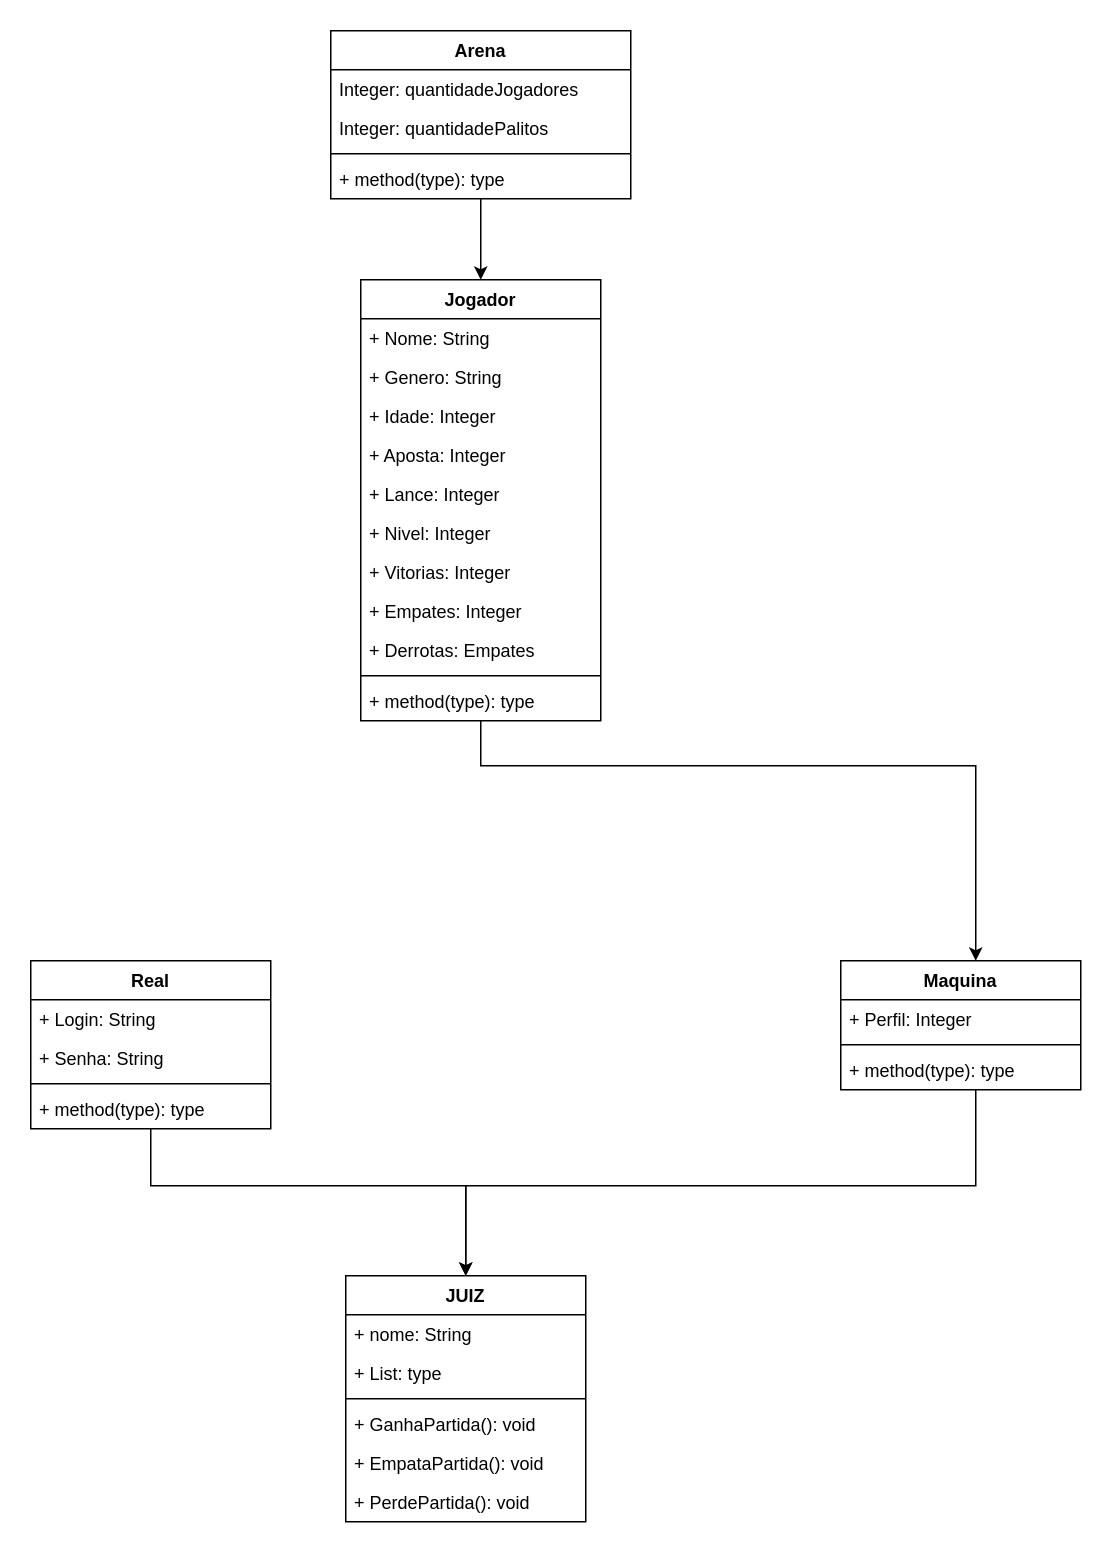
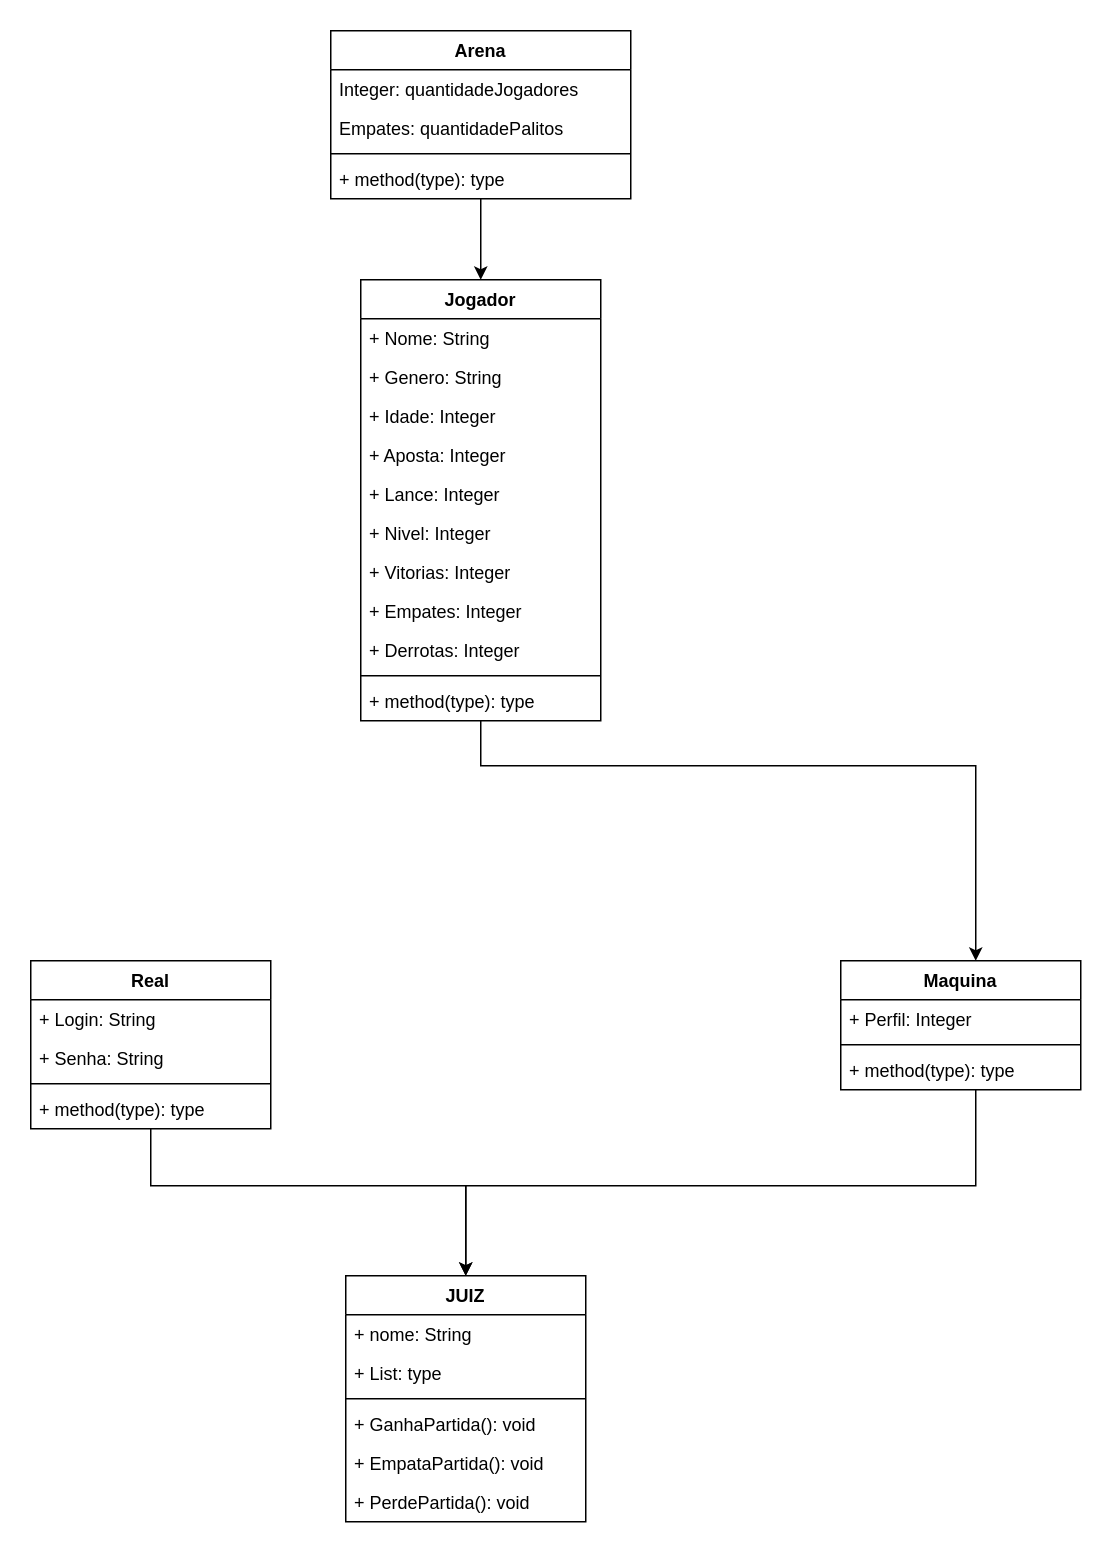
  <mxCell id="0" />
  <mxCell id="1" parent="0" />
  <mxCell id="2" value="" style="edgeStyle=orthogonalEdgeStyle;rounded=0;orthogonalLoop=1;jettySize=auto;html=1;" edge="1" parent="1" source="3" target="9"><mxGeometry relative="1" as="geometry" /></mxCell>
  <mxCell id="3" value="Arena" style="swimlane;fontStyle=1;align=center;verticalAlign=top;childLayout=stackLayout;horizontal=1;startSize=26;horizontalStack=0;resizeParent=1;resizeParentMax=0;resizeLast=0;collapsible=1;marginBottom=0;" vertex="1" parent="1"><mxGeometry x="220" y="20" width="200" height="112" as="geometry" /></mxCell>
  <mxCell id="4" value="Integer: quantidadeJogadores" style="text;strokeColor=none;fillColor=none;align=left;verticalAlign=top;spacingLeft=4;spacingRight=4;overflow=hidden;rotatable=0;points=[[0,0.5],[1,0.5]];portConstraint=eastwest;" vertex="1" parent="3"><mxGeometry y="26" width="200" height="26" as="geometry" /></mxCell>
- <mxCell id="5" value="Integer: quantidadePalitos" style="text;strokeColor=none;fillColor=none;align=left;verticalAlign=top;spacingLeft=4;spacingRight=4;overflow=hidden;rotatable=0;points=[[0,0.5],[1,0.5]];portConstraint=eastwest;" vertex="1" parent="3"><mxGeometry y="52" width="200" height="26" as="geometry" /></mxCell>
+ <mxCell id="5" value="Empates: quantidadePalitos" style="text;strokeColor=none;fillColor=none;align=left;verticalAlign=top;spacingLeft=4;spacingRight=4;overflow=hidden;rotatable=0;points=[[0,0.5],[1,0.5]];portConstraint=eastwest;" vertex="1" parent="3"><mxGeometry y="52" width="200" height="26" as="geometry" /></mxCell>
  <mxCell id="6" value="" style="line;strokeWidth=1;fillColor=none;align=left;verticalAlign=middle;spacingTop=-1;spacingLeft=3;spacingRight=3;rotatable=0;labelPosition=right;points=[];portConstraint=eastwest;" vertex="1" parent="3"><mxGeometry y="78" width="200" height="8" as="geometry" /></mxCell>
  <mxCell id="7" value="+ method(type): type" style="text;strokeColor=none;fillColor=none;align=left;verticalAlign=top;spacingLeft=4;spacingRight=4;overflow=hidden;rotatable=0;points=[[0,0.5],[1,0.5]];portConstraint=eastwest;" vertex="1" parent="3"><mxGeometry y="86" width="200" height="26" as="geometry" /></mxCell>
  <mxCell id="8" value="" style="edgeStyle=orthogonalEdgeStyle;rounded=0;orthogonalLoop=1;jettySize=auto;html=1;" edge="1" parent="1" source="9" target="28"><mxGeometry relative="1" as="geometry"><Array as="points"><mxPoint x="320" y="510" /><mxPoint x="650" y="510" /></Array></mxGeometry></mxCell>
  <mxCell id="9" value="Jogador" style="swimlane;fontStyle=1;align=center;verticalAlign=top;childLayout=stackLayout;horizontal=1;startSize=26;horizontalStack=0;resizeParent=1;resizeParentMax=0;resizeLast=0;collapsible=1;marginBottom=0;" vertex="1" parent="1"><mxGeometry x="240" y="186" width="160" height="294" as="geometry" /></mxCell>
  <mxCell id="10" value="+ Nome: String" style="text;strokeColor=none;fillColor=none;align=left;verticalAlign=top;spacingLeft=4;spacingRight=4;overflow=hidden;rotatable=0;points=[[0,0.5],[1,0.5]];portConstraint=eastwest;" vertex="1" parent="9"><mxGeometry y="26" width="160" height="26" as="geometry" /></mxCell>
  <mxCell id="11" value="+ Genero: String" style="text;strokeColor=none;fillColor=none;align=left;verticalAlign=top;spacingLeft=4;spacingRight=4;overflow=hidden;rotatable=0;points=[[0,0.5],[1,0.5]];portConstraint=eastwest;" vertex="1" parent="9"><mxGeometry y="52" width="160" height="26" as="geometry" /></mxCell>
  <mxCell id="12" value="+ Idade: Integer" style="text;strokeColor=none;fillColor=none;align=left;verticalAlign=top;spacingLeft=4;spacingRight=4;overflow=hidden;rotatable=0;points=[[0,0.5],[1,0.5]];portConstraint=eastwest;" vertex="1" parent="9"><mxGeometry y="78" width="160" height="26" as="geometry" /></mxCell>
  <mxCell id="13" value="+ Aposta: Integer" style="text;strokeColor=none;fillColor=none;align=left;verticalAlign=top;spacingLeft=4;spacingRight=4;overflow=hidden;rotatable=0;points=[[0,0.5],[1,0.5]];portConstraint=eastwest;" vertex="1" parent="9"><mxGeometry y="104" width="160" height="26" as="geometry" /></mxCell>
  <mxCell id="14" value="+ Lance: Integer" style="text;strokeColor=none;fillColor=none;align=left;verticalAlign=top;spacingLeft=4;spacingRight=4;overflow=hidden;rotatable=0;points=[[0,0.5],[1,0.5]];portConstraint=eastwest;" vertex="1" parent="9"><mxGeometry y="130" width="160" height="26" as="geometry" /></mxCell>
  <mxCell id="15" value="+ Nivel: Integer" style="text;strokeColor=none;fillColor=none;align=left;verticalAlign=top;spacingLeft=4;spacingRight=4;overflow=hidden;rotatable=0;points=[[0,0.5],[1,0.5]];portConstraint=eastwest;" vertex="1" parent="9"><mxGeometry y="156" width="160" height="26" as="geometry" /></mxCell>
  <mxCell id="16" value="+ Vitorias: Integer" style="text;strokeColor=none;fillColor=none;align=left;verticalAlign=top;spacingLeft=4;spacingRight=4;overflow=hidden;rotatable=0;points=[[0,0.5],[1,0.5]];portConstraint=eastwest;" vertex="1" parent="9"><mxGeometry y="182" width="160" height="26" as="geometry" /></mxCell>
  <mxCell id="17" value="+ Empates: Integer" style="text;strokeColor=none;fillColor=none;align=left;verticalAlign=top;spacingLeft=4;spacingRight=4;overflow=hidden;rotatable=0;points=[[0,0.5],[1,0.5]];portConstraint=eastwest;" vertex="1" parent="9"><mxGeometry y="208" width="160" height="26" as="geometry" /></mxCell>
- <mxCell id="18" value="+ Derrotas: Empates" style="text;strokeColor=none;fillColor=none;align=left;verticalAlign=top;spacingLeft=4;spacingRight=4;overflow=hidden;rotatable=0;points=[[0,0.5],[1,0.5]];portConstraint=eastwest;" vertex="1" parent="9"><mxGeometry y="234" width="160" height="26" as="geometry" /></mxCell>
+ <mxCell id="18" value="+ Derrotas: Integer" style="text;strokeColor=none;fillColor=none;align=left;verticalAlign=top;spacingLeft=4;spacingRight=4;overflow=hidden;rotatable=0;points=[[0,0.5],[1,0.5]];portConstraint=eastwest;" vertex="1" parent="9"><mxGeometry y="234" width="160" height="26" as="geometry" /></mxCell>
  <mxCell id="19" value="" style="line;strokeWidth=1;fillColor=none;align=left;verticalAlign=middle;spacingTop=-1;spacingLeft=3;spacingRight=3;rotatable=0;labelPosition=right;points=[];portConstraint=eastwest;" vertex="1" parent="9"><mxGeometry y="260" width="160" height="8" as="geometry" /></mxCell>
  <mxCell id="20" value="+ method(type): type" style="text;strokeColor=none;fillColor=none;align=left;verticalAlign=top;spacingLeft=4;spacingRight=4;overflow=hidden;rotatable=0;points=[[0,0.5],[1,0.5]];portConstraint=eastwest;" vertex="1" parent="9"><mxGeometry y="268" width="160" height="26" as="geometry" /></mxCell>
  <mxCell id="21" value="" style="edgeStyle=orthogonalEdgeStyle;rounded=0;orthogonalLoop=1;jettySize=auto;html=1;entryX=0.5;entryY=0;entryDx=0;entryDy=0;" edge="1" parent="1" source="22" target="32"><mxGeometry relative="1" as="geometry"><mxPoint x="470" y="590" as="targetPoint" /><Array as="points"><mxPoint x="100" y="790" /><mxPoint x="310" y="790" /></Array></mxGeometry></mxCell>
  <mxCell id="22" value="Real" style="swimlane;fontStyle=1;align=center;verticalAlign=top;childLayout=stackLayout;horizontal=1;startSize=26;horizontalStack=0;resizeParent=1;resizeParentMax=0;resizeLast=0;collapsible=1;marginBottom=0;" vertex="1" parent="1"><mxGeometry x="20" y="640" width="160" height="112" as="geometry" /></mxCell>
  <mxCell id="23" value="+ Login: String" style="text;strokeColor=none;fillColor=none;align=left;verticalAlign=top;spacingLeft=4;spacingRight=4;overflow=hidden;rotatable=0;points=[[0,0.5],[1,0.5]];portConstraint=eastwest;" vertex="1" parent="22"><mxGeometry y="26" width="160" height="26" as="geometry" /></mxCell>
  <mxCell id="24" value="+ Senha: String" style="text;strokeColor=none;fillColor=none;align=left;verticalAlign=top;spacingLeft=4;spacingRight=4;overflow=hidden;rotatable=0;points=[[0,0.5],[1,0.5]];portConstraint=eastwest;" vertex="1" parent="22"><mxGeometry y="52" width="160" height="26" as="geometry" /></mxCell>
  <mxCell id="25" value="" style="line;strokeWidth=1;fillColor=none;align=left;verticalAlign=middle;spacingTop=-1;spacingLeft=3;spacingRight=3;rotatable=0;labelPosition=right;points=[];portConstraint=eastwest;" vertex="1" parent="22"><mxGeometry y="78" width="160" height="8" as="geometry" /></mxCell>
  <mxCell id="26" value="+ method(type): type" style="text;strokeColor=none;fillColor=none;align=left;verticalAlign=top;spacingLeft=4;spacingRight=4;overflow=hidden;rotatable=0;points=[[0,0.5],[1,0.5]];portConstraint=eastwest;" vertex="1" parent="22"><mxGeometry y="86" width="160" height="26" as="geometry" /></mxCell>
  <mxCell id="27" value="" style="edgeStyle=orthogonalEdgeStyle;rounded=0;orthogonalLoop=1;jettySize=auto;html=1;" edge="1" parent="1" source="28" target="32"><mxGeometry relative="1" as="geometry"><Array as="points"><mxPoint x="650" y="790" /><mxPoint x="310" y="790" /></Array></mxGeometry></mxCell>
  <mxCell id="28" value="Maquina" style="swimlane;fontStyle=1;align=center;verticalAlign=top;childLayout=stackLayout;horizontal=1;startSize=26;horizontalStack=0;resizeParent=1;resizeParentMax=0;resizeLast=0;collapsible=1;marginBottom=0;" vertex="1" parent="1"><mxGeometry x="560" y="640" width="160" height="86" as="geometry" /></mxCell>
  <mxCell id="29" value="+ Perfil: Integer" style="text;strokeColor=none;fillColor=none;align=left;verticalAlign=top;spacingLeft=4;spacingRight=4;overflow=hidden;rotatable=0;points=[[0,0.5],[1,0.5]];portConstraint=eastwest;" vertex="1" parent="28"><mxGeometry y="26" width="160" height="26" as="geometry" /></mxCell>
  <mxCell id="30" value="" style="line;strokeWidth=1;fillColor=none;align=left;verticalAlign=middle;spacingTop=-1;spacingLeft=3;spacingRight=3;rotatable=0;labelPosition=right;points=[];portConstraint=eastwest;" vertex="1" parent="28"><mxGeometry y="52" width="160" height="8" as="geometry" /></mxCell>
  <mxCell id="31" value="+ method(type): type" style="text;strokeColor=none;fillColor=none;align=left;verticalAlign=top;spacingLeft=4;spacingRight=4;overflow=hidden;rotatable=0;points=[[0,0.5],[1,0.5]];portConstraint=eastwest;" vertex="1" parent="28"><mxGeometry y="60" width="160" height="26" as="geometry" /></mxCell>
  <mxCell id="32" value="JUIZ" style="swimlane;fontStyle=1;align=center;verticalAlign=top;childLayout=stackLayout;horizontal=1;startSize=26;horizontalStack=0;resizeParent=1;resizeParentMax=0;resizeLast=0;collapsible=1;marginBottom=0;" vertex="1" parent="1"><mxGeometry x="230" y="850" width="160" height="164" as="geometry" /></mxCell>
  <mxCell id="33" value="+ nome: String" style="text;strokeColor=none;fillColor=none;align=left;verticalAlign=top;spacingLeft=4;spacingRight=4;overflow=hidden;rotatable=0;points=[[0,0.5],[1,0.5]];portConstraint=eastwest;" vertex="1" parent="32"><mxGeometry y="26" width="160" height="26" as="geometry" /></mxCell>
  <mxCell id="34" value="+ List: type" style="text;strokeColor=none;fillColor=none;align=left;verticalAlign=top;spacingLeft=4;spacingRight=4;overflow=hidden;rotatable=0;points=[[0,0.5],[1,0.5]];portConstraint=eastwest;" vertex="1" parent="32"><mxGeometry y="52" width="160" height="26" as="geometry" /></mxCell>
  <mxCell id="35" value="" style="line;strokeWidth=1;fillColor=none;align=left;verticalAlign=middle;spacingTop=-1;spacingLeft=3;spacingRight=3;rotatable=0;labelPosition=right;points=[];portConstraint=eastwest;" vertex="1" parent="32"><mxGeometry y="78" width="160" height="8" as="geometry" /></mxCell>
  <mxCell id="36" value="+ GanhaPartida(): void" style="text;strokeColor=none;fillColor=none;align=left;verticalAlign=top;spacingLeft=4;spacingRight=4;overflow=hidden;rotatable=0;points=[[0,0.5],[1,0.5]];portConstraint=eastwest;" vertex="1" parent="32"><mxGeometry y="86" width="160" height="26" as="geometry" /></mxCell>
  <mxCell id="37" value="+ EmpataPartida(): void" style="text;strokeColor=none;fillColor=none;align=left;verticalAlign=top;spacingLeft=4;spacingRight=4;overflow=hidden;rotatable=0;points=[[0,0.5],[1,0.5]];portConstraint=eastwest;" vertex="1" parent="32"><mxGeometry y="112" width="160" height="26" as="geometry" /></mxCell>
  <mxCell id="38" value="+ PerdePartida(): void" style="text;strokeColor=none;fillColor=none;align=left;verticalAlign=top;spacingLeft=4;spacingRight=4;overflow=hidden;rotatable=0;points=[[0,0.5],[1,0.5]];portConstraint=eastwest;" vertex="1" parent="32"><mxGeometry y="138" width="160" height="26" as="geometry" /></mxCell>
